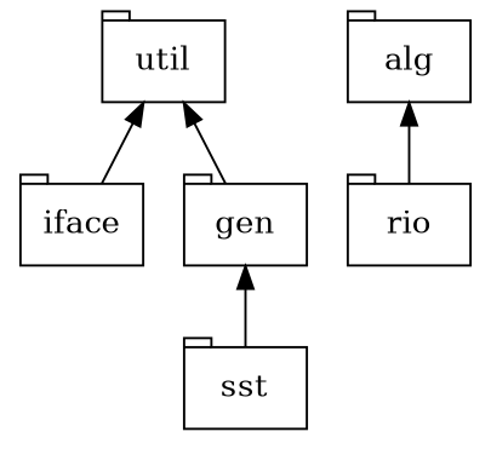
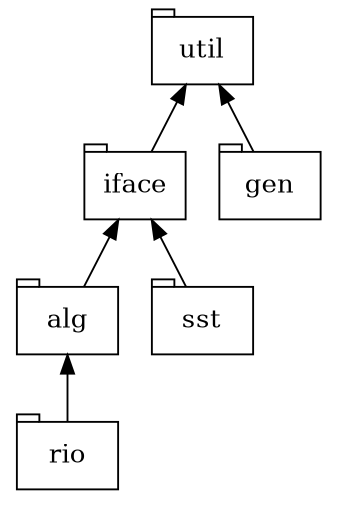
  digraph {
    node [shape=tab]
    edge [dir=back]
    util
    iface
    gen
    alg
    sst
    rio
    util -> iface
    util -> gen
-   gen -> sst
+   iface -> alg
+   iface -> sst
    alg -> rio
  }
